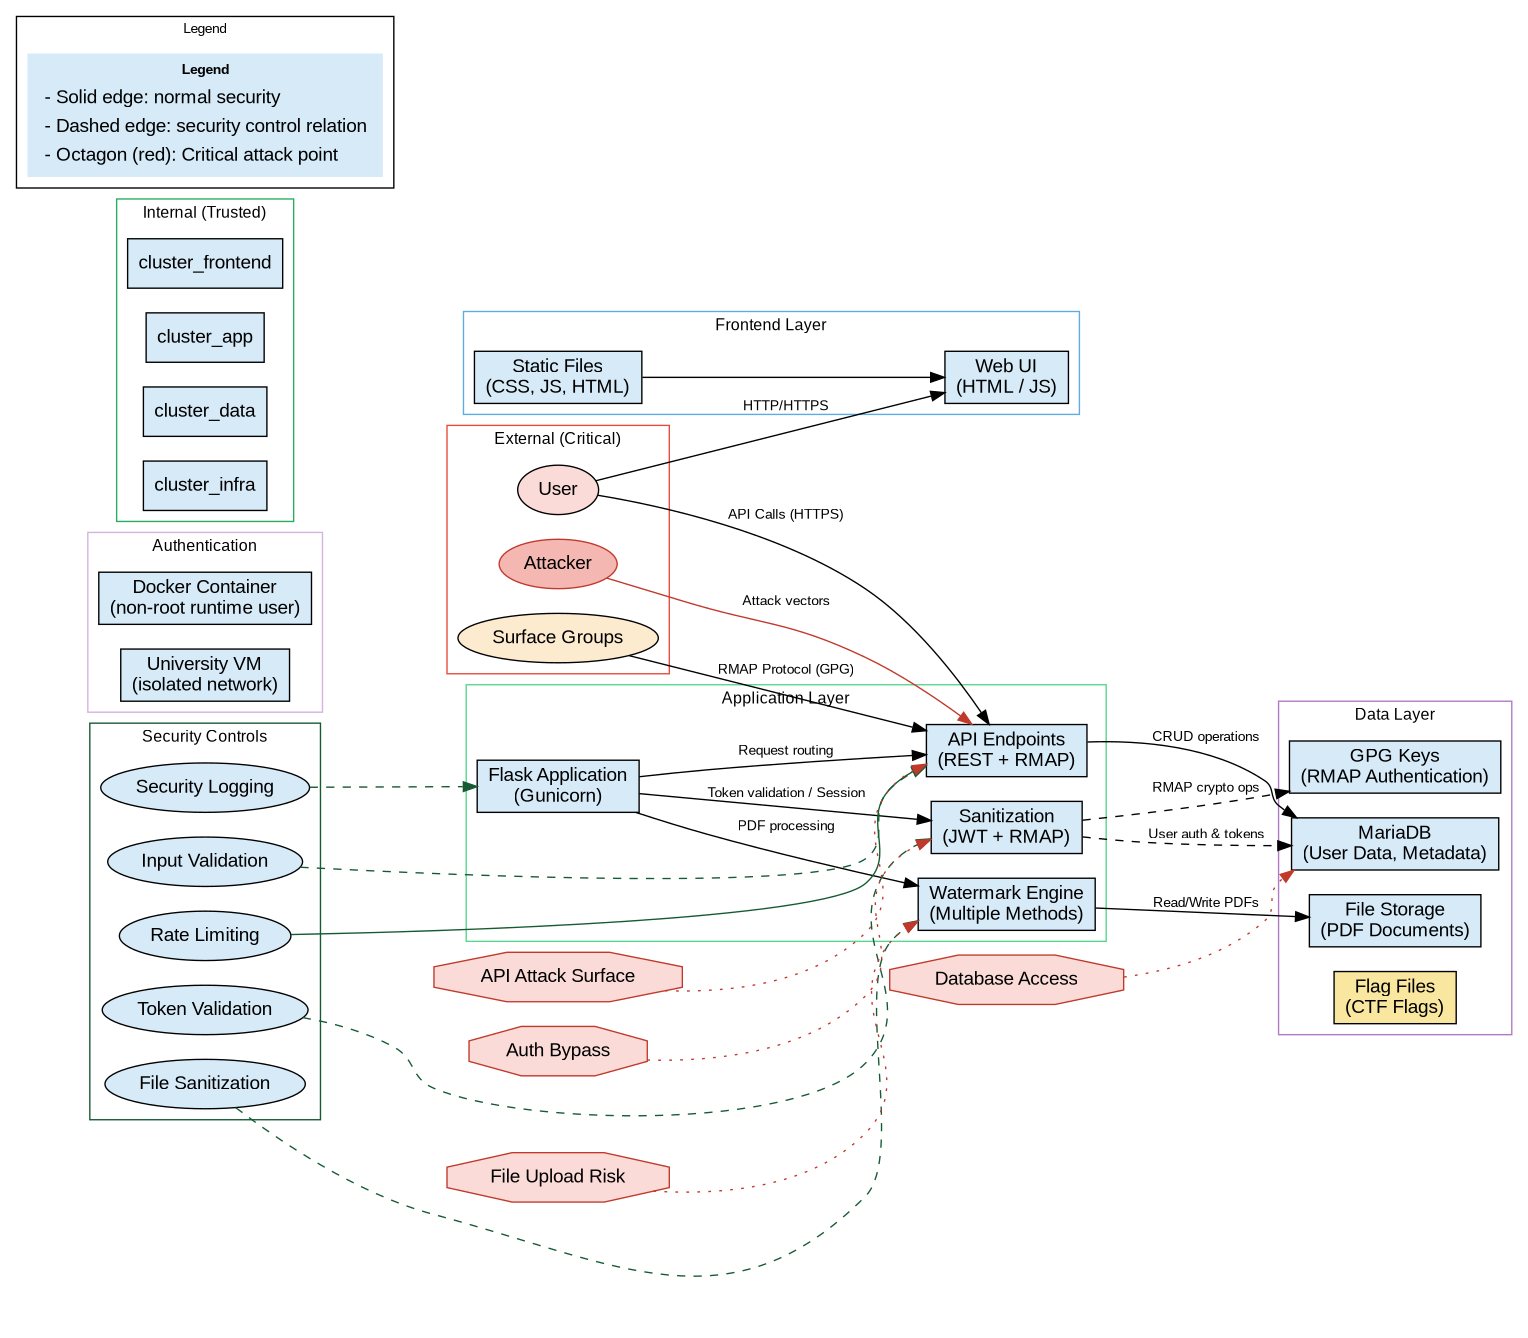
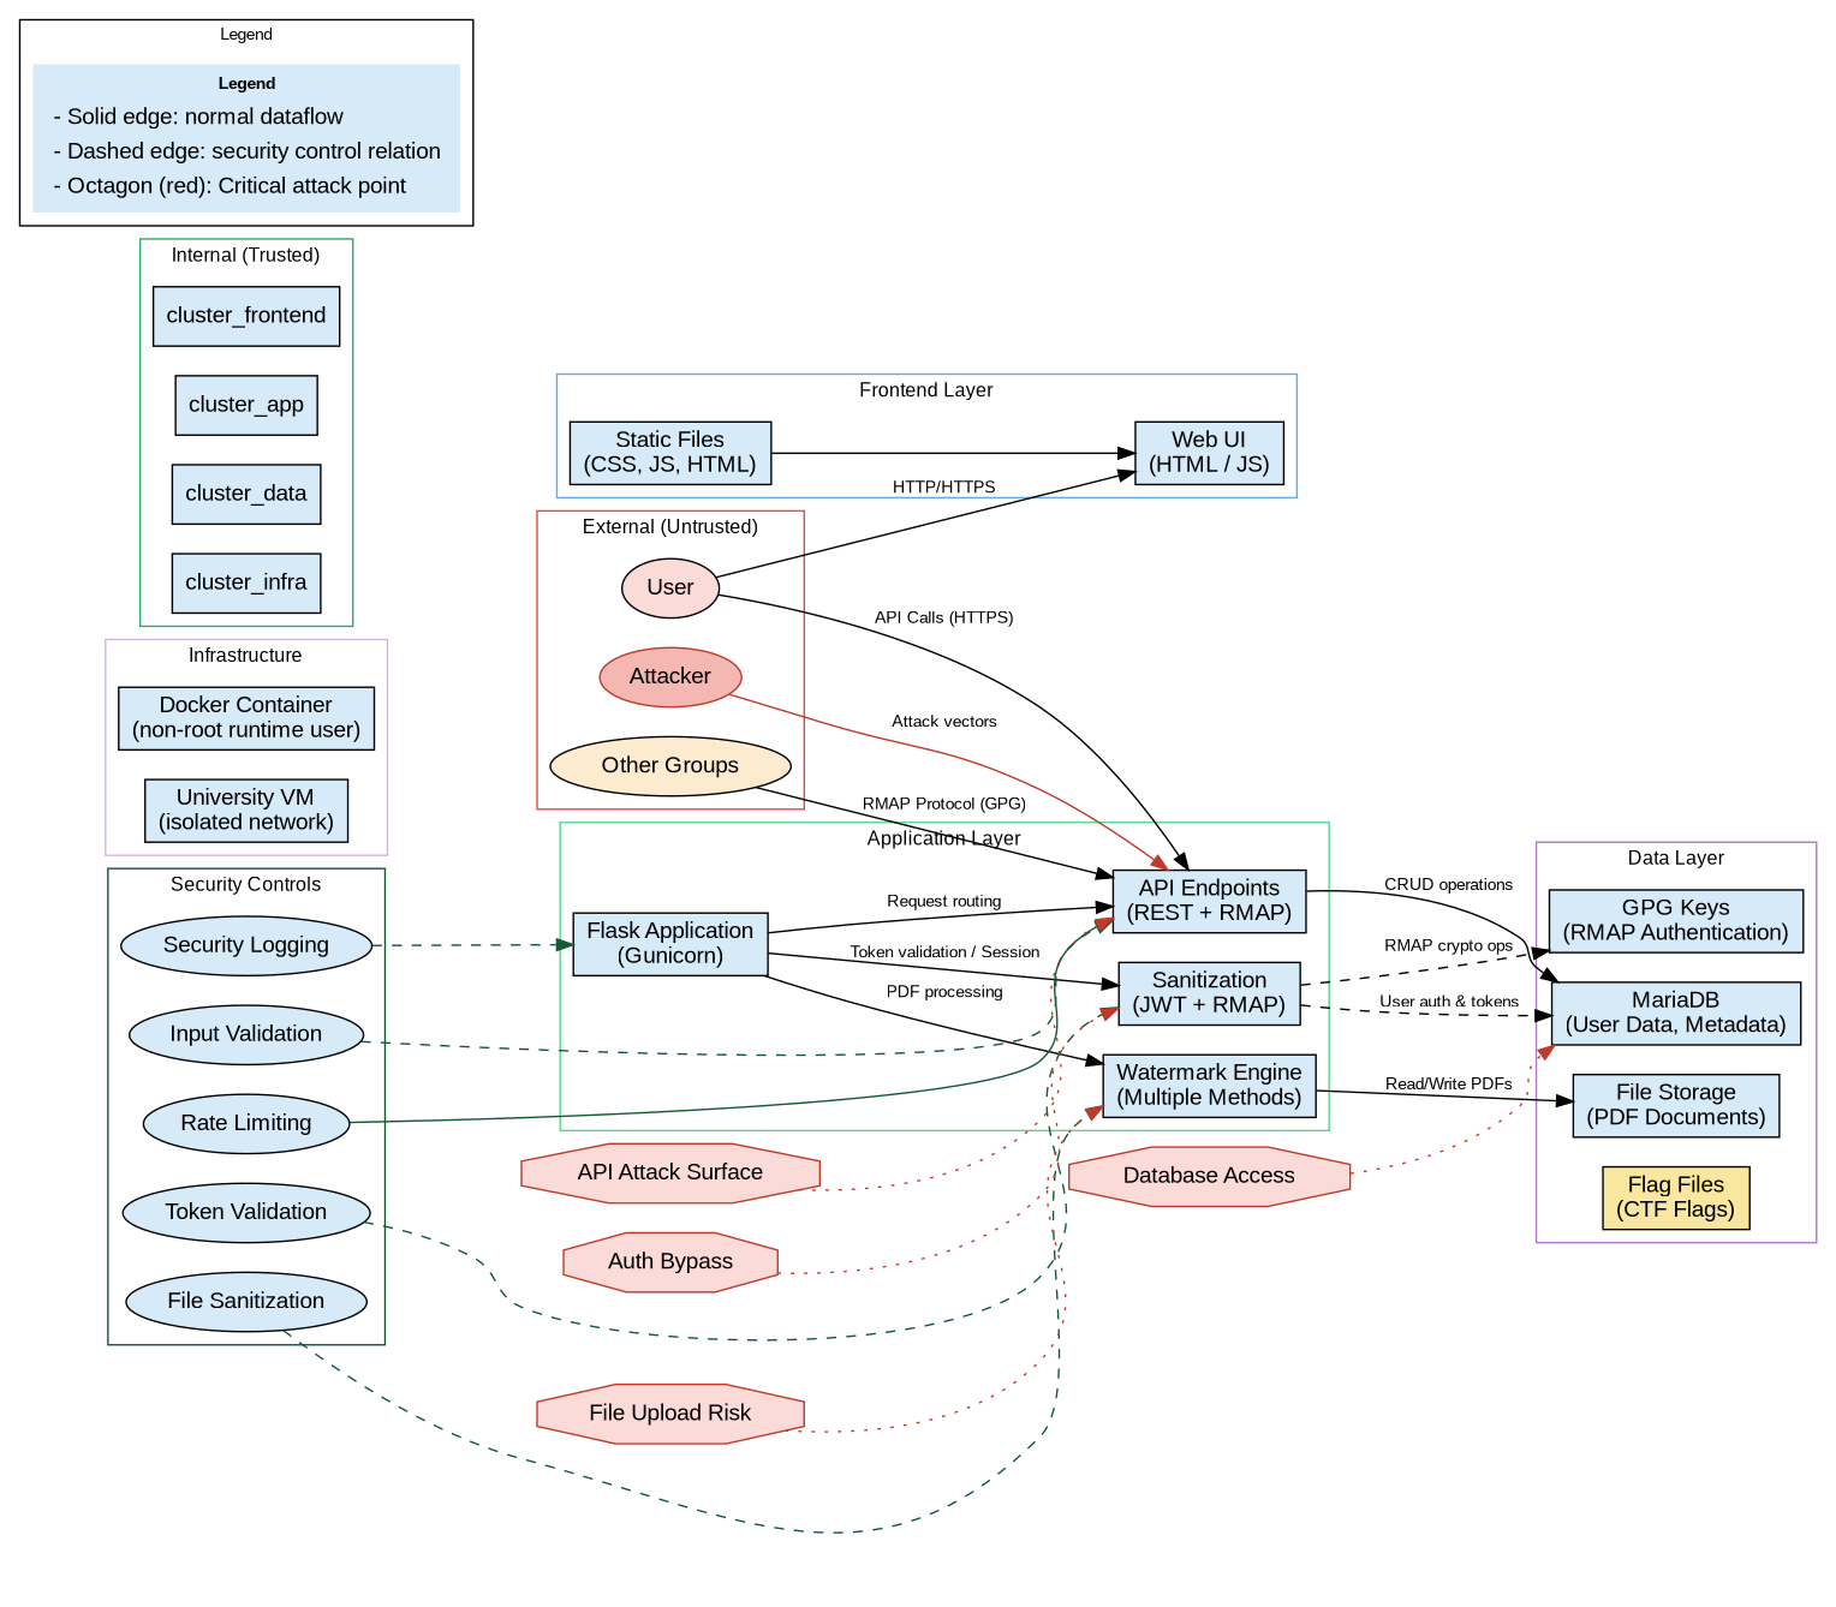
  digraph {
    fontname="Liberation Sans"
    fontsize=12
    rankdir=LR
    node [fillcolor="#D6EAF8" fontname="Liberation Sans" shape=box style=filled]
    edge [fontname="Liberation Sans" fontsize=10]
    n1 [label="Web UI\n(HTML / JS)"]
    n2 [label="Static Files\n(CSS, JS, HTML)"]
    n3 [label="Flask Application\n(Gunicorn)"]
    n4 [label="API Endpoints\n(REST + RMAP)"]
    n5 [label="Sanitization\n(JWT + RMAP)"]
    n6 [label="Watermark Engine\n(Multiple Methods)"]
    n7 [label="MariaDB\n(User Data, Metadata)"]
    n8 [label="File Storage\n(PDF Documents)"]
    n9 [label="GPG Keys\n(RMAP Authentication)"]
    n10 [fillcolor="#F9E79F" label="Flag Files\n(CTF Flags)"]
    n11 [label="Docker Container\n(non-root runtime user)"]
    n12 [label="University VM\n(isolated network)"]
    n13 [fillcolor="#FADBD8" label=User shape=ellipse]
    n14 [color="#C0392B" fillcolor="#F5B7B1" label=Attacker shape=ellipse]
-   n15 [fillcolor="#FDEBD0" label="Surface Groups" shape=ellipse]
+   n15 [fillcolor="#FDEBD0" label="Other Groups" shape=ellipse]
    cluster_frontend
    cluster_app
    cluster_data
    cluster_infra
    n20 [label="Input Validation" shape=oval]
    n21 [label="Rate Limiting" shape=oval]
    n22 [label="Token Validation" shape=oval]
    n23 [label="File Sanitization" shape=oval]
    n24 [label="Security Logging" shape=oval]
-   n25 [label=<             <TABLE BORDER="0" CELLBORDER="0" CELLSPACING="2">                 <TR><TD><FONT POINT-SIZE="10"><B>Legend</B></FONT></TD></TR>                 <TR><TD ALIGN="LEFT">- Solid edge: normal security</TD></TR>                 <TR><TD ALIGN="LEFT">- Dashed edge: security control relation</TD></TR>                 <TR><TD ALIGN="LEFT">- Octagon (red): Critical attack point</TD></TR>             </TABLE>         > shape=plaintext]
+   n25 [label=<             <TABLE BORDER="0" CELLBORDER="0" CELLSPACING="2">                 <TR><TD><FONT POINT-SIZE="10"><B>Legend</B></FONT></TD></TR>                 <TR><TD ALIGN="LEFT">- Solid edge: normal dataflow</TD></TR>                 <TR><TD ALIGN="LEFT">- Dashed edge: security control relation</TD></TR>                 <TR><TD ALIGN="LEFT">- Octagon (red): Critical attack point</TD></TR>             </TABLE>         > shape=plaintext]
    n26 [color="#C0392B" fillcolor="#FADBD8" label="API Attack Surface" shape=octagon]
    n27 [color="#C0392B" fillcolor="#FADBD8" label="File Upload Risk" shape=octagon]
    n28 [color="#C0392B" fillcolor="#FADBD8" label="Database Access" shape=octagon]
    n29 [color="#C0392B" fillcolor="#FADBD8" label="Auth Bypass" shape=octagon]
    subgraph cluster_1 {
      color="#5DADE2"
      label="Frontend Layer"
      n1
      n2
    }
    subgraph cluster_2 {
      color="#58D68D"
      label="Application Layer"
      n3
      n4
      n5
      n6
    }
    subgraph cluster_3 {
      color="#AF7AC5"
      label="Data Layer"
      n7
      n8
      n9
      n10
    }
    subgraph cluster_4 {
      color="#D2B4DE"
-     label=Authentication
+     label=Infrastructure
      n11
      n12
    }
    subgraph cluster_5 {
      color="#E74C3C"
-     label="External (Critical)"
+     label="External (Untrusted)"
      n13
      n14
      n15
    }
    subgraph cluster_6 {
      color="#27AE60"
      label="Internal (Trusted)"
      cluster_frontend
      cluster_app
      cluster_data
      cluster_infra
    }
    subgraph cluster_7 {
      color="#145A32"
      label="Security Controls"
      n20
      n21
      n22
      n23
      n24
    }
    subgraph cluster_8 {
      fontsize=10
      label=Legend
      n25
    }
    n2 -> n1
    n3 -> n4 [label="Request routing"]
    n3 -> n5 [label="Token validation / Session"]
    n3 -> n6 [label="PDF processing"]
    n4 -> n7 [label="CRUD operations"]
    n5 -> n7 [label="User auth & tokens" style=dashed]
    n5 -> n9 [label="RMAP crypto ops" style=dashed]
    n6 -> n8 [label="Read/Write PDFs"]
    n13 -> n1 [label="HTTP/HTTPS"]
    n13 -> n4 [label="API Calls (HTTPS)"]
    n14 -> n4 [color="#C0392B" label="Attack vectors"]
    n15 -> n4 [label="RMAP Protocol (GPG)"]
    n20 -> n4 [color="#145A32" style=dashed]
    n21 -> n4 [color="#145A32" style=solid]
    n22 -> n5 [color="#145A32" style=dashed]
    n23 -> n6 [color="#145A32" style=dashed]
    n24 -> n3 [color="#145A32" style=dashed]
    n26 -> n4 [color="#C0392B" style=dotted]
    n27 -> n6 [color="#C0392B" style=dotted]
    n28 -> n7 [color="#C0392B" style=dotted]
    n29 -> n5 [color="#C0392B" style=dotted]
  }
